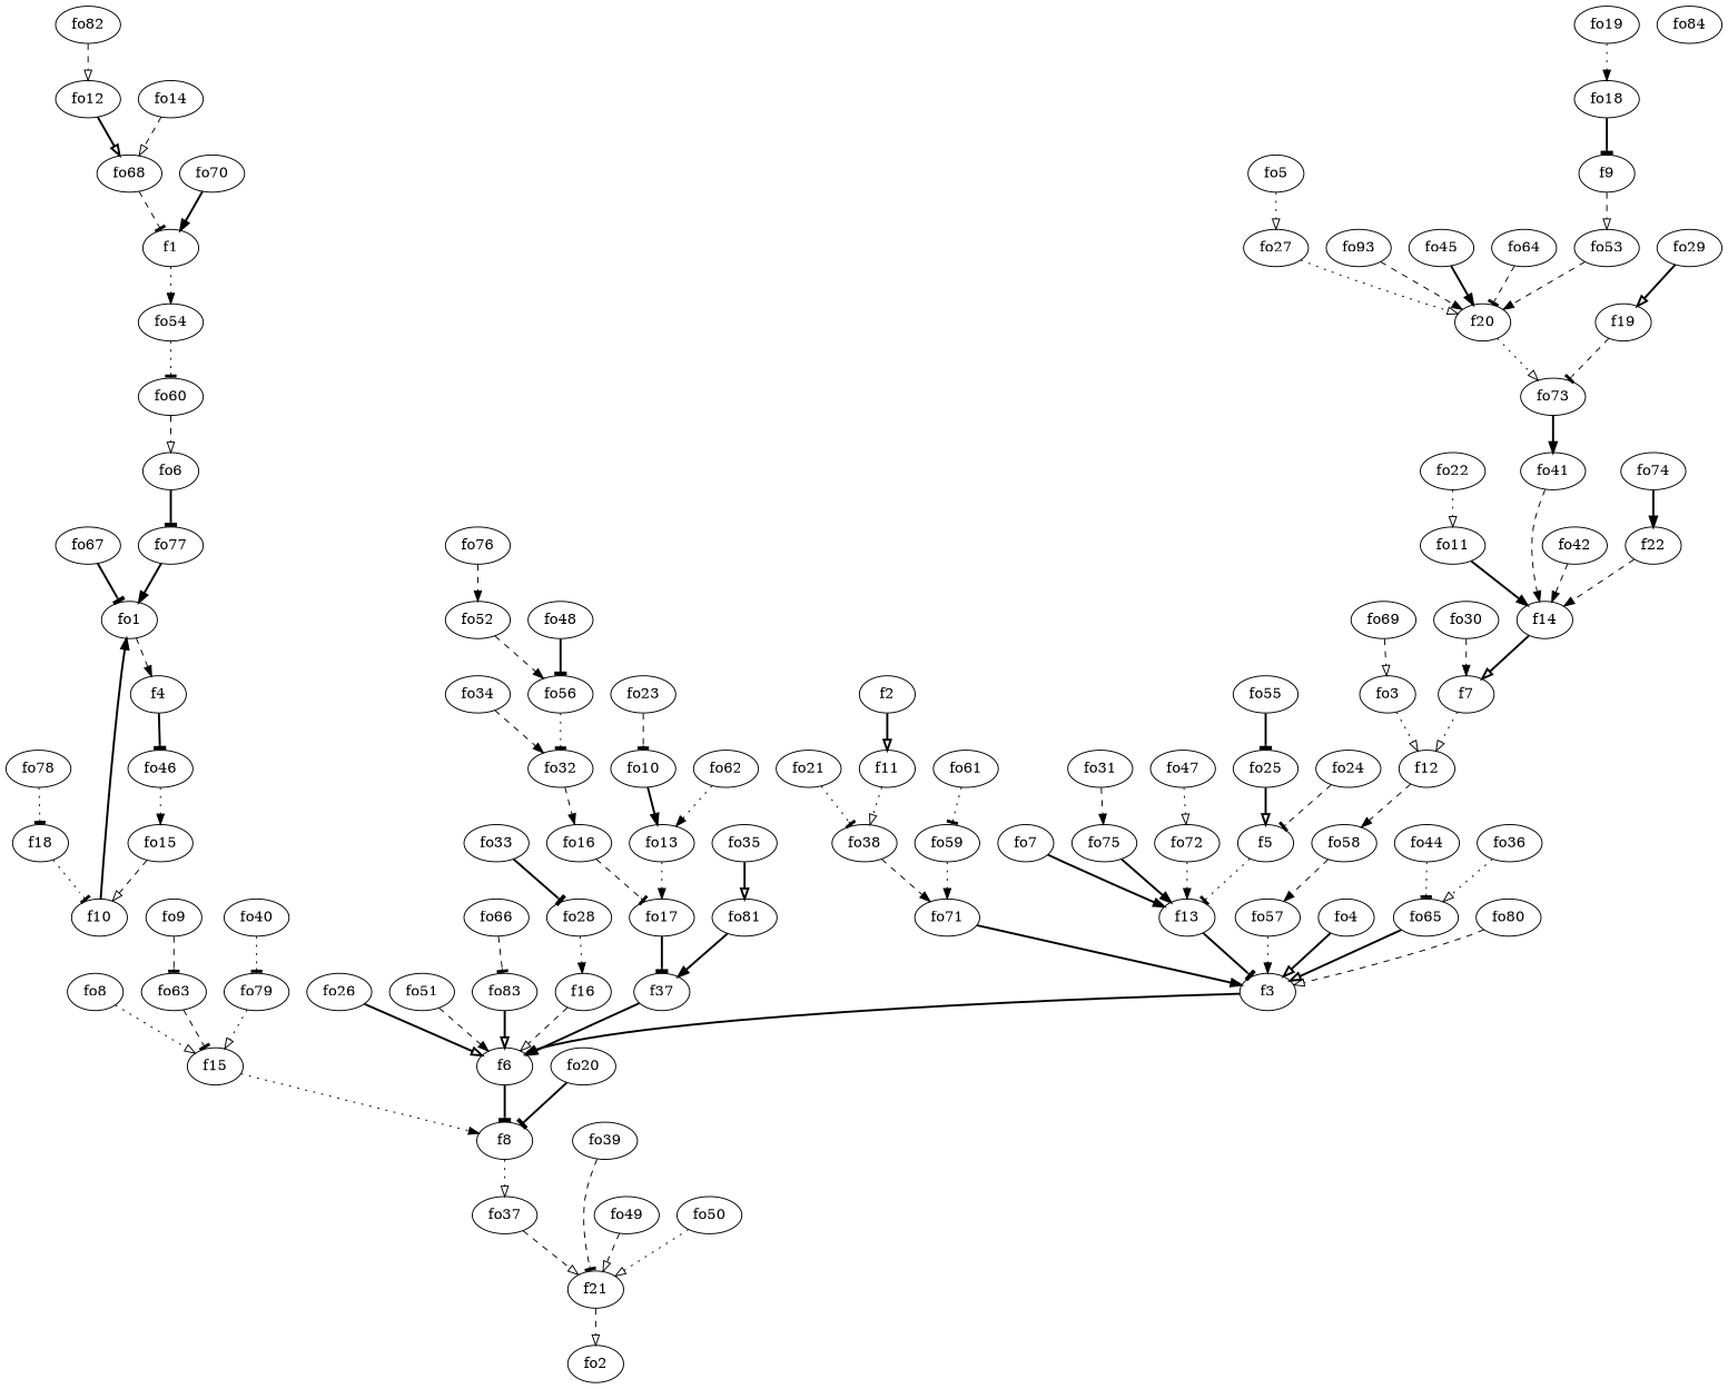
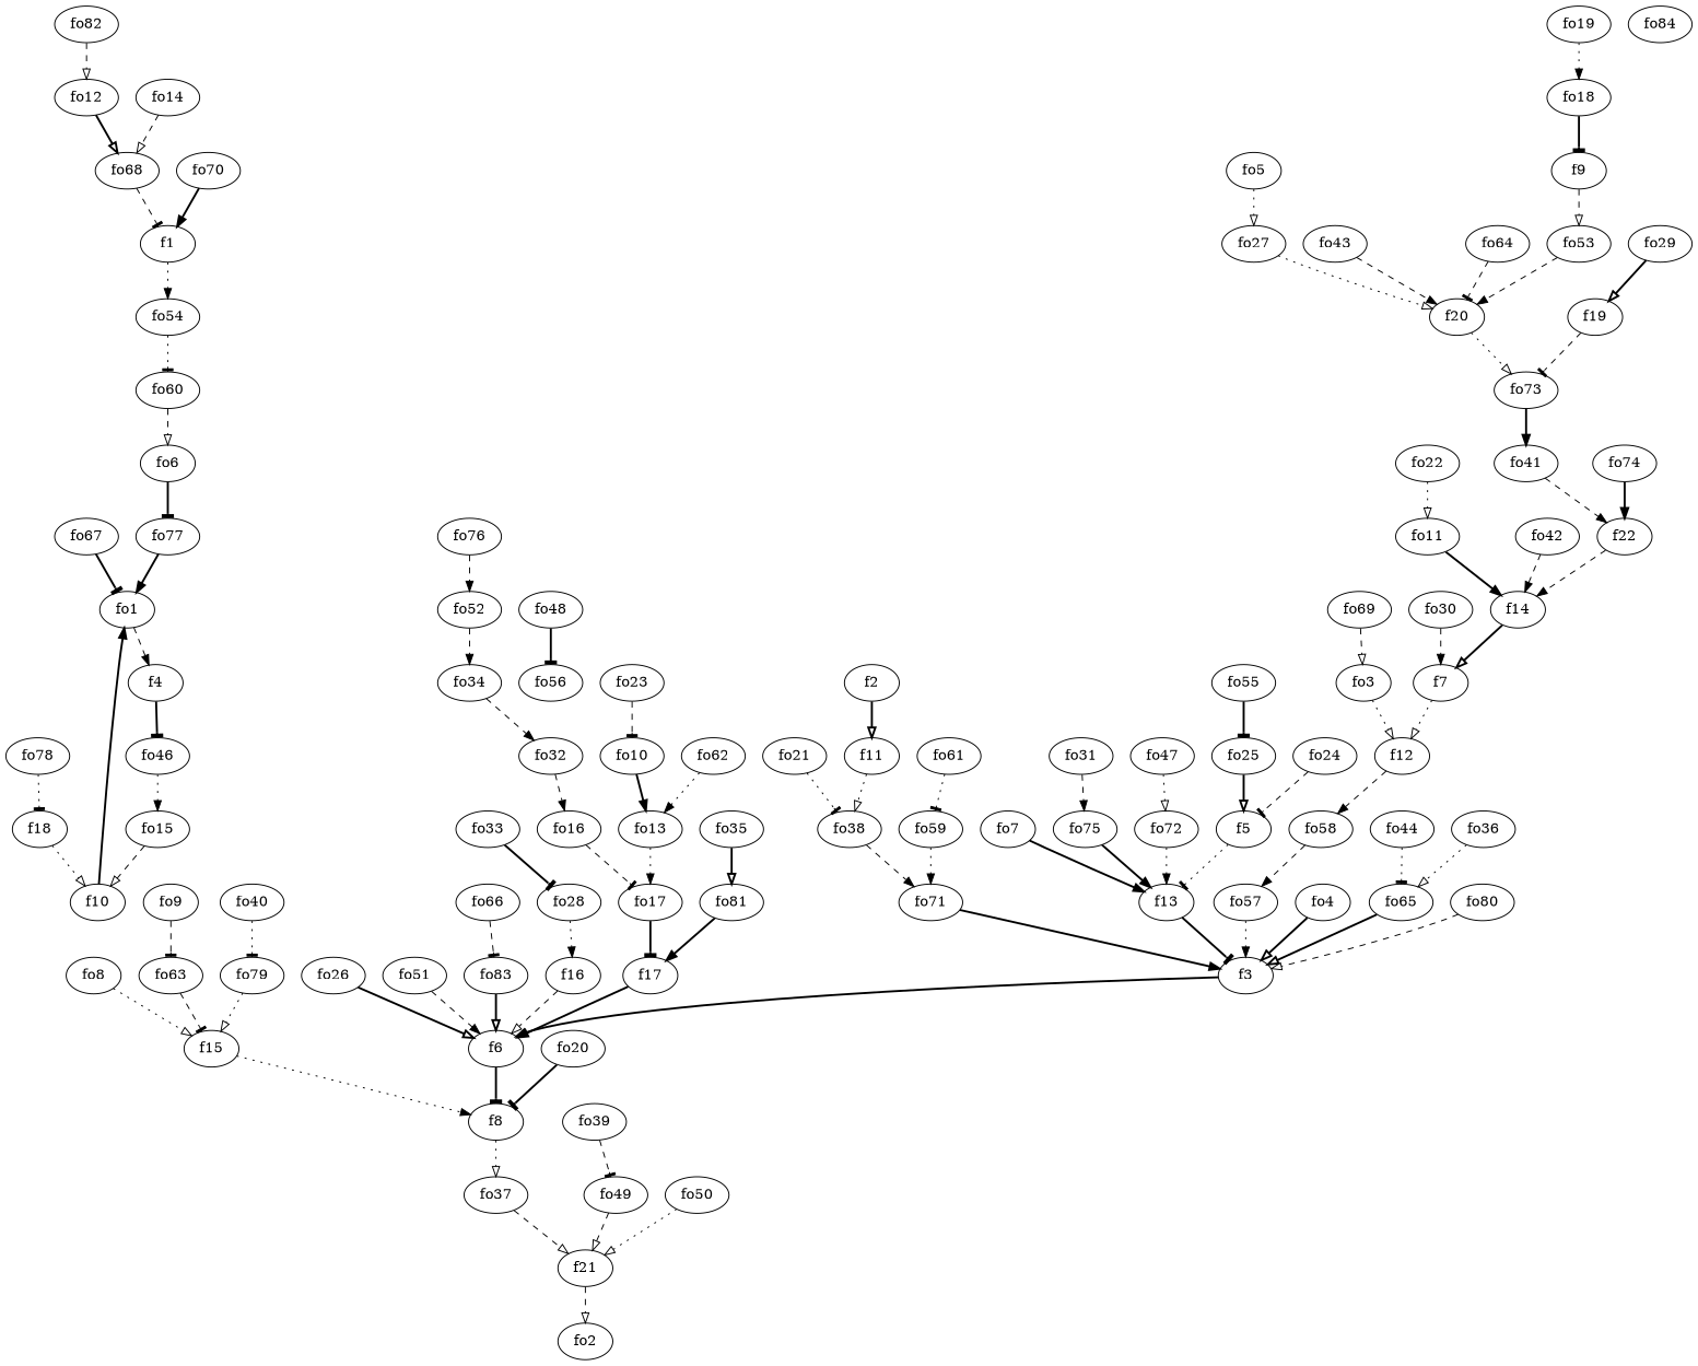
  strict digraph {
    edge [arrowhead=normal style=dashed weight=2]
    f1
    fo54
    fo60
    f2
    f11
    fo38
    f3
    f6
    f8
    f4
    fo46
    fo15
    f5
    f13
    fo37
    f7
    f12
    fo58
    f21
    f9
    fo53
    f20
    f10
    fo1
    fo71
    fo57
    f14
    f15
    f16
-   f17 [label=f37]
+   f17
    f18
    f19
    fo73
    fo41
    fo2
    f22
    fo23
    fo10
    fo3
    fo4
    fo5
    fo27
    fo6
    fo77
    fo7
    fo8
    fo9
    fo63
    fo13
    fo17
    fo11
    fo12
    fo68
    fo14
    fo16
    fo18
    fo19
    fo20
    fo21
    fo22
    fo24
    fo25
    fo26
    fo28
    fo29
    fo30
    fo31
    fo75
    fo32
    fo33
    fo34
    fo35
    fo81
    fo36
    fo65
    fo39
    fo40
    fo79
    fo42
-   fo43 [label=fo93]
+   fo43
    fo44
-   fo45
    fo47
    fo72
    fo48
    fo56
    fo49
    fo50
    fo51
    fo52
    fo55
    fo59
    fo61
    fo62
    fo64
    fo66
    fo83
    fo67
    fo69
    fo70
    fo74
    fo76
    fo78
    fo80
    fo82
    fo84
    f1 -> fo54 [style=dotted]
    fo54 -> fo60 [arrowhead=tee style=dotted]
    fo60 -> fo6 [arrowhead=onormal]
    f2 -> f11 [arrowhead=onormal style=bold]
    f11 -> fo38 [arrowhead=onormal style=dotted]
    fo38 -> fo71
    f3 -> f6 [arrowhead=onormal style=bold]
    f6 -> f8 [arrowhead=tee style=bold]
    f8 -> fo37 [arrowhead=onormal style=dotted]
    f4 -> fo46 [arrowhead=tee style=bold]
    fo46 -> fo15 [style=dotted]
    fo15 -> f10 [arrowhead=onormal]
    f5 -> f13 [arrowhead=tee style=dotted]
    f13 -> f3 [arrowhead=tee style=bold]
    fo37 -> f21 [arrowhead=onormal]
    f7 -> f12 [arrowhead=onormal style=dotted]
    f12 -> fo58
    fo58 -> fo57
    f21 -> fo2 [arrowhead=onormal]
    f9 -> fo53 [arrowhead=onormal]
    fo53 -> f20
    f20 -> fo73 [arrowhead=onormal style=dotted]
    f10 -> fo1 [style=bold]
    fo1 -> f4
    fo71 -> f3 [style=bold]
    fo57 -> f3 [style=dotted]
    f14 -> f7 [arrowhead=onormal style=bold]
    f15 -> f8 [style=dotted]
    f16 -> f6 [arrowhead=onormal]
    f17 -> f6 [style=bold]
-   f18 -> f10 [arrowhead=tee style=dotted]
+   f18 -> f10 [arrowhead=onormal style=dotted]
    f19 -> fo73 [arrowhead=tee]
    fo73 -> fo41 [style=bold]
-   fo41 -> f14
+   fo41 -> f22
    f22 -> f14
    fo23 -> fo10 [arrowhead=tee]
    fo10 -> fo13 [style=bold]
    fo3 -> f12 [arrowhead=onormal style=dotted]
    fo4 -> f3 [arrowhead=onormal style=bold]
    fo5 -> fo27 [arrowhead=onormal style=dotted]
    fo27 -> f20 [arrowhead=onormal style=dotted]
    fo6 -> fo77 [arrowhead=tee style=bold]
    fo77 -> fo1 [style=bold]
    fo7 -> f13 [style=bold]
    fo8 -> f15 [arrowhead=onormal style=dotted]
    fo9 -> fo63 [arrowhead=tee]
    fo63 -> f15 [arrowhead=tee]
    fo13 -> fo17 [style=dotted]
    fo17 -> f17 [arrowhead=tee style=bold]
    fo11 -> f14 [style=bold]
    fo12 -> fo68 [arrowhead=onormal style=bold]
    fo68 -> f1 [arrowhead=tee]
    fo14 -> fo68 [arrowhead=onormal]
    fo16 -> fo17 [arrowhead=tee]
    fo18 -> f9 [arrowhead=tee style=bold]
    fo19 -> fo18 [style=dotted]
    fo20 -> f8 [arrowhead=tee style=bold]
    fo21 -> fo38 [arrowhead=tee style=dotted]
    fo22 -> fo11 [arrowhead=onormal style=dotted]
    fo24 -> f5 [arrowhead=tee]
    fo25 -> f5 [arrowhead=onormal style=bold]
    fo26 -> f6 [arrowhead=onormal style=bold]
    fo28 -> f16 [style=dotted]
    fo29 -> f19 [arrowhead=onormal style=bold]
    fo30 -> f7
    fo31 -> fo75
    fo75 -> f13 [style=bold]
    fo32 -> fo16
    fo33 -> fo28 [arrowhead=tee style=bold]
    fo34 -> fo32
    fo35 -> fo81 [arrowhead=onormal style=bold]
    fo81 -> f17 [style=bold]
    fo36 -> fo65 [arrowhead=onormal style=dotted]
    fo65 -> f3 [arrowhead=onormal style=bold]
-   fo39 -> f21 [arrowhead=tee]
+   fo39 -> fo49 [arrowhead=tee]
    fo40 -> fo79 [arrowhead=tee style=dotted]
    fo79 -> f15 [arrowhead=onormal style=dotted]
    fo42 -> f14
    fo43 -> f20
    fo44 -> fo65 [arrowhead=tee style=dotted]
-   fo45 -> f20 [style=bold]
    fo47 -> fo72 [arrowhead=onormal style=dotted]
    fo72 -> f13 [style=dotted]
    fo48 -> fo56 [arrowhead=tee style=bold]
-   fo56 -> fo32 [arrowhead=tee style=dotted]
    fo49 -> f21 [arrowhead=onormal]
    fo50 -> f21 [arrowhead=onormal style=dotted]
    fo51 -> f6
-   fo52 -> fo56
+   fo52 -> fo34
    fo55 -> fo25 [arrowhead=tee style=bold]
    fo59 -> fo71 [style=dotted]
    fo61 -> fo59 [arrowhead=tee style=dotted]
    fo62 -> fo13 [style=dotted]
    fo64 -> f20 [arrowhead=tee]
    fo66 -> fo83 [arrowhead=tee]
    fo83 -> f6 [arrowhead=onormal style=bold]
    fo67 -> fo1 [arrowhead=tee style=bold]
    fo69 -> fo3 [arrowhead=onormal]
    fo70 -> f1 [style=bold]
    fo74 -> f22 [style=bold]
    fo76 -> fo52
    fo78 -> f18 [arrowhead=tee style=dotted]
    fo80 -> f3 [arrowhead=onormal]
    fo82 -> fo12 [arrowhead=onormal]
  }
